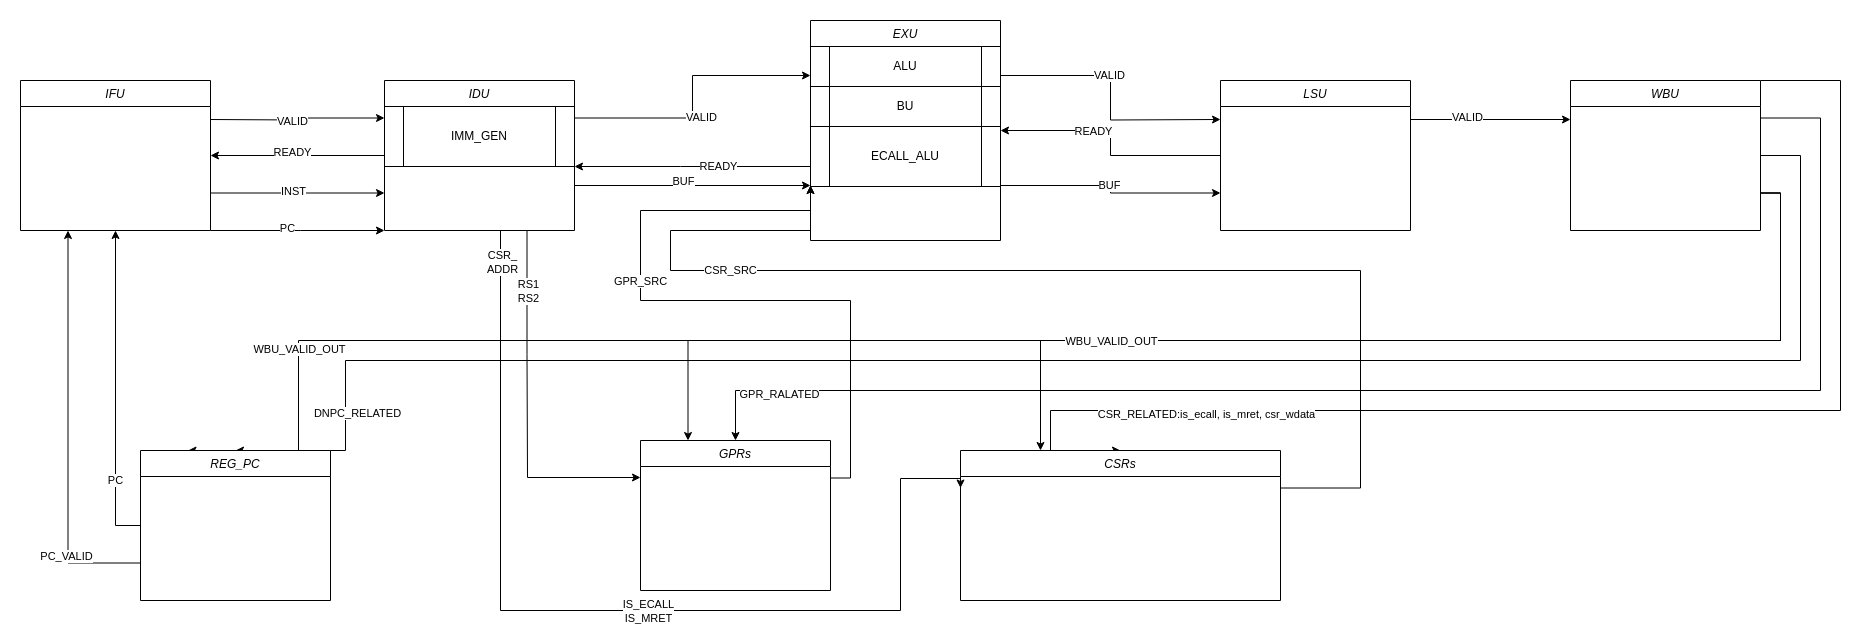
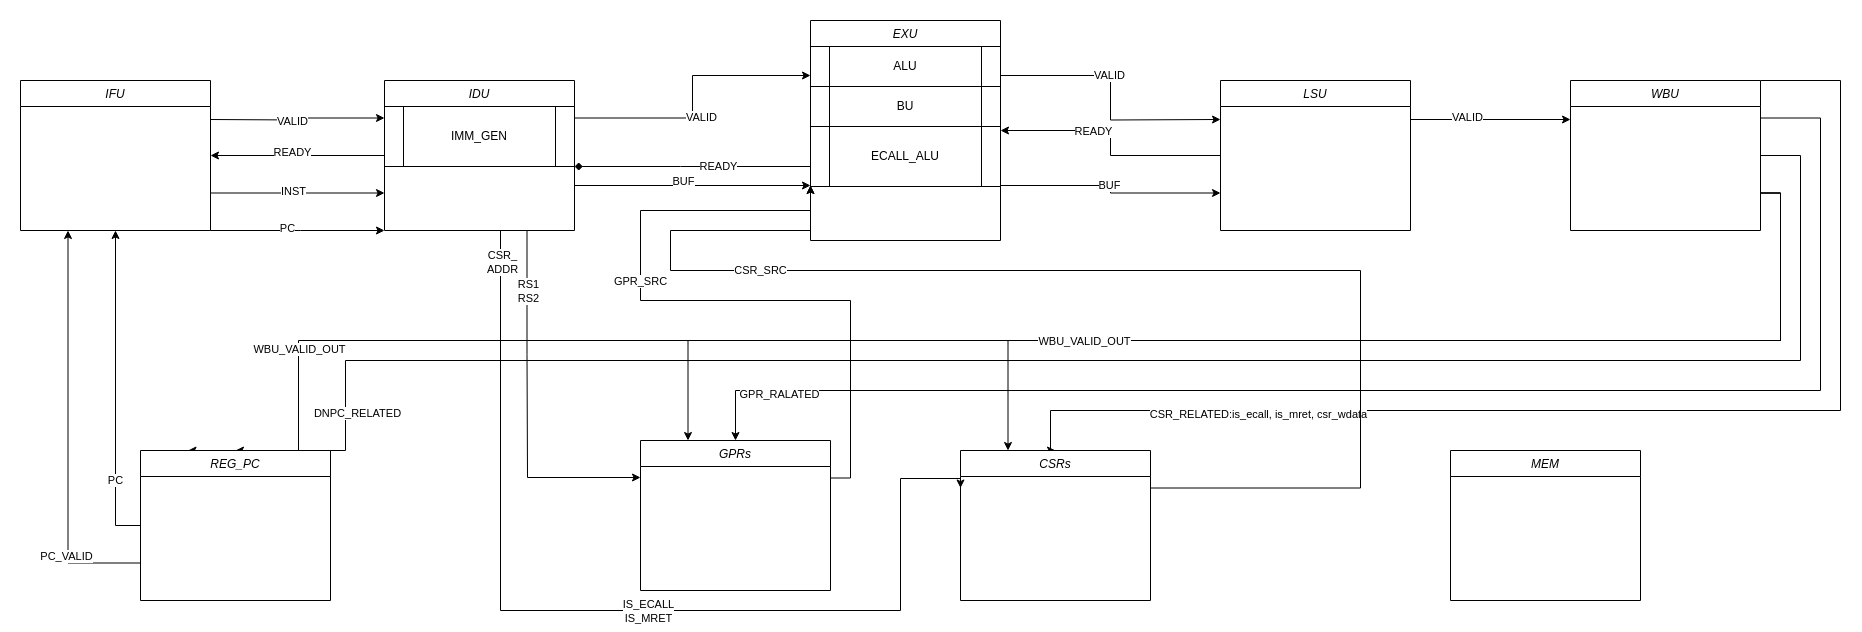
  <mxCell id="0" />
  <mxCell id="1" parent="0" />
  <mxCell id="2" style="edgeStyle=orthogonalEdgeStyle;rounded=0;orthogonalLoop=1;jettySize=auto;html=1;exitX=1;exitY=0.75;exitDx=0;exitDy=0;entryX=0;entryY=0.75;entryDx=0;entryDy=0;" parent="1" source="6" target="38" edge="1"><mxGeometry relative="1" as="geometry" /></mxCell>
  <mxCell id="3" value="INST" style="edgeLabel;html=1;align=center;verticalAlign=middle;resizable=0;points=[];" parent="2" vertex="1" connectable="0"><mxGeometry x="-0.061" y="2" relative="1" as="geometry"><mxPoint as="offset" /></mxGeometry></mxCell>
  <mxCell id="4" style="edgeStyle=orthogonalEdgeStyle;rounded=0;orthogonalLoop=1;jettySize=auto;html=1;exitX=1;exitY=1;exitDx=0;exitDy=0;entryX=0;entryY=1;entryDx=0;entryDy=0;" parent="1" source="6" target="38" edge="1"><mxGeometry relative="1" as="geometry"><Array as="points"><mxPoint x="300" y="230" /><mxPoint x="300" y="230" /></Array></mxGeometry></mxCell>
  <mxCell id="5" value="PC" style="edgeLabel;html=1;align=center;verticalAlign=middle;resizable=0;points=[];" parent="4" vertex="1" connectable="0"><mxGeometry x="-0.121" y="3" relative="1" as="geometry"><mxPoint as="offset" /></mxGeometry></mxCell>
  <mxCell id="6" value="IFU" style="swimlane;fontStyle=2;align=center;verticalAlign=top;childLayout=stackLayout;horizontal=1;startSize=26;horizontalStack=0;resizeParent=1;resizeLast=0;collapsible=1;marginBottom=0;rounded=0;shadow=0;strokeWidth=1;" parent="1" vertex="1"><mxGeometry x="20" y="80" width="190" height="150" as="geometry"><mxRectangle x="230" y="140" width="160" height="26" as="alternateBounds" /></mxGeometry></mxCell>
  <mxCell id="7" style="edgeStyle=orthogonalEdgeStyle;rounded=0;orthogonalLoop=1;jettySize=auto;html=1;exitX=1;exitY=0.5;exitDx=0;exitDy=0;entryX=0.5;entryY=0;entryDx=0;entryDy=0;" parent="1" source="18" target="51" edge="1"><mxGeometry relative="1" as="geometry"><Array as="points"><mxPoint x="1800" y="155" /><mxPoint x="1800" y="360" /><mxPoint x="345" y="360" /></Array></mxGeometry></mxCell>
  <mxCell id="8" value="DNPC_RELATED" style="edgeLabel;html=1;align=center;verticalAlign=middle;resizable=0;points=[];" parent="7" vertex="1" connectable="0"><mxGeometry x="0.942" y="-1" relative="1" as="geometry"><mxPoint x="66" y="-37" as="offset" /></mxGeometry></mxCell>
  <mxCell id="9" style="edgeStyle=orthogonalEdgeStyle;rounded=0;orthogonalLoop=1;jettySize=auto;html=1;exitX=1;exitY=0.25;exitDx=0;exitDy=0;entryX=0.5;entryY=0;entryDx=0;entryDy=0;" parent="1" source="18" target="46" edge="1"><mxGeometry relative="1" as="geometry"><Array as="points"><mxPoint x="1820" y="117" /><mxPoint x="1820" y="390" /><mxPoint x="735" y="390" /></Array></mxGeometry></mxCell>
  <mxCell id="10" value="GPR_RALATED" style="edgeLabel;html=1;align=center;verticalAlign=middle;resizable=0;points=[];" parent="9" vertex="1" connectable="0"><mxGeometry x="0.86" y="3" relative="1" as="geometry"><mxPoint x="-9" as="offset" /></mxGeometry></mxCell>
  <mxCell id="11" style="edgeStyle=orthogonalEdgeStyle;rounded=0;orthogonalLoop=1;jettySize=auto;html=1;exitX=1;exitY=0;exitDx=0;exitDy=0;entryX=0.5;entryY=0;entryDx=0;entryDy=0;" parent="1" source="18" target="58" edge="1"><mxGeometry relative="1" as="geometry"><Array as="points"><mxPoint x="1840" y="80" /><mxPoint x="1840" y="410" /><mxPoint x="1050" y="410" /><mxPoint x="1050" y="450" /></Array></mxGeometry></mxCell>
  <mxCell id="12" value="CSR_RELATED:is_ecall, is_mret, csr_wdata" style="edgeLabel;html=1;align=center;verticalAlign=middle;resizable=0;points=[];" parent="11" vertex="1" connectable="0"><mxGeometry x="0.594" y="3" relative="1" as="geometry"><mxPoint x="-1" as="offset" /></mxGeometry></mxCell>
  <mxCell id="13" style="edgeStyle=orthogonalEdgeStyle;rounded=0;orthogonalLoop=1;jettySize=auto;html=1;exitX=1;exitY=0.75;exitDx=0;exitDy=0;entryX=0.25;entryY=0;entryDx=0;entryDy=0;" parent="1" source="18" target="51" edge="1"><mxGeometry relative="1" as="geometry"><mxPoint x="1750" y="310" as="targetPoint" /><Array as="points"><mxPoint x="1780" y="193" /><mxPoint x="1780" y="340" /><mxPoint x="298" y="340" /></Array></mxGeometry></mxCell>
  <mxCell id="14" value="WBU_VALID_OUT" style="edgeLabel;html=1;align=center;verticalAlign=middle;resizable=0;points=[];" parent="13" vertex="1" connectable="0"><mxGeometry x="0.773" relative="1" as="geometry"><mxPoint as="offset" /></mxGeometry></mxCell>
  <mxCell id="15" style="edgeStyle=orthogonalEdgeStyle;rounded=0;orthogonalLoop=1;jettySize=auto;html=1;exitX=1;exitY=0.75;exitDx=0;exitDy=0;entryX=0.25;entryY=0;entryDx=0;entryDy=0;" parent="1" source="18" target="46" edge="1"><mxGeometry relative="1" as="geometry"><Array as="points"><mxPoint x="1780" y="193" /><mxPoint x="1780" y="340" /><mxPoint x="687" y="340" /></Array></mxGeometry></mxCell>
  <mxCell id="16" style="edgeStyle=orthogonalEdgeStyle;rounded=0;orthogonalLoop=1;jettySize=auto;html=1;exitX=1;exitY=0.75;exitDx=0;exitDy=0;entryX=0.25;entryY=0;entryDx=0;entryDy=0;" parent="1" source="18" target="58" edge="1"><mxGeometry relative="1" as="geometry" /></mxCell>
  <mxCell id="17" value="WBU_VALID_OUT" style="edgeLabel;html=1;align=center;verticalAlign=middle;resizable=0;points=[];" parent="16" vertex="1" connectable="0"><mxGeometry x="0.644" relative="1" as="geometry"><mxPoint x="-1" as="offset" /></mxGeometry></mxCell>
  <mxCell id="18" value="WBU" style="swimlane;fontStyle=2;align=center;verticalAlign=top;childLayout=stackLayout;horizontal=1;startSize=26;horizontalStack=0;resizeParent=1;resizeLast=0;collapsible=1;marginBottom=0;rounded=0;shadow=0;strokeWidth=1;" parent="1" vertex="1"><mxGeometry x="1570" y="80" width="190" height="150" as="geometry"><mxRectangle x="230" y="140" width="160" height="26" as="alternateBounds" /></mxGeometry></mxCell>
  <mxCell id="19" style="edgeStyle=orthogonalEdgeStyle;rounded=0;orthogonalLoop=1;jettySize=auto;html=1;exitX=1;exitY=0.25;exitDx=0;exitDy=0;entryX=0;entryY=0.5;entryDx=0;entryDy=0;" parent="1" source="23" edge="1"><mxGeometry relative="1" as="geometry"><mxPoint x="1220" y="119" as="targetPoint" /></mxGeometry></mxCell>
  <mxCell id="20" value="VALID" style="edgeLabel;html=1;align=center;verticalAlign=middle;resizable=0;points=[];" parent="19" vertex="1" connectable="0"><mxGeometry x="-0.182" y="1" relative="1" as="geometry"><mxPoint as="offset" /></mxGeometry></mxCell>
  <mxCell id="21" style="edgeStyle=orthogonalEdgeStyle;rounded=0;orthogonalLoop=1;jettySize=auto;html=1;exitX=1;exitY=0.75;exitDx=0;exitDy=0;entryX=0;entryY=0.75;entryDx=0;entryDy=0;" parent="1" source="23" target="42" edge="1"><mxGeometry relative="1" as="geometry" /></mxCell>
  <mxCell id="22" value="BUF" style="edgeLabel;html=1;align=center;verticalAlign=middle;resizable=0;points=[];" parent="21" vertex="1" connectable="0"><mxGeometry x="-0.053" y="1" relative="1" as="geometry"><mxPoint as="offset" /></mxGeometry></mxCell>
  <mxCell id="23" value="EXU" style="swimlane;fontStyle=2;align=center;verticalAlign=top;childLayout=stackLayout;horizontal=1;startSize=26;horizontalStack=0;resizeParent=1;resizeLast=0;collapsible=1;marginBottom=0;rounded=0;shadow=0;strokeWidth=1;" parent="1" vertex="1"><mxGeometry x="810" y="20" width="190" height="220" as="geometry"><mxRectangle x="230" y="140" width="160" height="26" as="alternateBounds" /></mxGeometry></mxCell>
  <mxCell id="24" value="ALU" style="shape=process;whiteSpace=wrap;html=1;backgroundOutline=1;" parent="23" vertex="1"><mxGeometry y="26" width="190" height="40" as="geometry" /></mxCell>
  <mxCell id="25" value="BU" style="shape=process;whiteSpace=wrap;html=1;backgroundOutline=1;" parent="23" vertex="1"><mxGeometry y="66" width="190" height="40" as="geometry" /></mxCell>
  <mxCell id="26" value="ECALL_ALU" style="shape=process;whiteSpace=wrap;html=1;backgroundOutline=1;" parent="23" vertex="1"><mxGeometry y="106" width="190" height="60" as="geometry" /></mxCell>
  <mxCell id="27" style="edgeStyle=orthogonalEdgeStyle;rounded=0;orthogonalLoop=1;jettySize=auto;html=1;exitX=1;exitY=0.25;exitDx=0;exitDy=0;entryX=0;entryY=0.25;entryDx=0;entryDy=0;" parent="1" source="38" target="23" edge="1"><mxGeometry relative="1" as="geometry"><mxPoint x="650" y="139" as="targetPoint" /></mxGeometry></mxCell>
  <mxCell id="28" value="VALID" style="edgeLabel;html=1;align=center;verticalAlign=middle;resizable=0;points=[];" parent="27" vertex="1" connectable="0"><mxGeometry x="-0.28" y="-2" relative="1" as="geometry"><mxPoint x="26" y="-3" as="offset" /></mxGeometry></mxCell>
  <mxCell id="29" style="edgeStyle=orthogonalEdgeStyle;rounded=0;orthogonalLoop=1;jettySize=auto;html=1;exitX=1;exitY=0.75;exitDx=0;exitDy=0;entryX=0;entryY=0.75;entryDx=0;entryDy=0;" parent="1" source="38" target="23" edge="1"><mxGeometry relative="1" as="geometry"><mxPoint x="780" y="200" as="targetPoint" /><Array as="points"><mxPoint x="574" y="185" /></Array></mxGeometry></mxCell>
  <mxCell id="30" value="BUF" style="edgeLabel;html=1;align=center;verticalAlign=middle;resizable=0;points=[];" parent="29" vertex="1" connectable="0"><mxGeometry x="-0.049" y="5" relative="1" as="geometry"><mxPoint as="offset" /></mxGeometry></mxCell>
  <mxCell id="31" style="edgeStyle=orthogonalEdgeStyle;rounded=0;orthogonalLoop=1;jettySize=auto;html=1;exitX=0.75;exitY=1;exitDx=0;exitDy=0;entryX=0;entryY=0.5;entryDx=0;entryDy=0;" parent="1" source="38" edge="1"><mxGeometry relative="1" as="geometry"><mxPoint x="640" y="477" as="targetPoint" /><Array as="points"><mxPoint x="527" y="354" /><mxPoint x="527" y="477" /></Array></mxGeometry></mxCell>
  <mxCell id="32" value="RS1&lt;br&gt;RS2" style="edgeLabel;html=1;align=center;verticalAlign=middle;resizable=0;points=[];" parent="31" vertex="1" connectable="0"><mxGeometry x="-0.716" y="1" relative="1" as="geometry"><mxPoint y="9" as="offset" /></mxGeometry></mxCell>
  <mxCell id="33" style="edgeStyle=orthogonalEdgeStyle;rounded=0;orthogonalLoop=1;jettySize=auto;html=1;exitX=0.5;exitY=1;exitDx=0;exitDy=0;entryX=0;entryY=0.25;entryDx=0;entryDy=0;" parent="1" source="38" target="58" edge="1"><mxGeometry relative="1" as="geometry"><mxPoint x="970" y="610" as="targetPoint" /><Array as="points"><mxPoint x="500" y="230" /><mxPoint x="500" y="610" /><mxPoint x="900" y="610" /><mxPoint x="900" y="478" /><mxPoint x="960" y="478" /></Array></mxGeometry></mxCell>
  <mxCell id="34" value="CSR_&lt;br&gt;ADDR" style="edgeLabel;html=1;align=center;verticalAlign=middle;resizable=0;points=[];" parent="33" vertex="1" connectable="0"><mxGeometry x="-0.891" y="1" relative="1" as="geometry"><mxPoint y="-3" as="offset" /></mxGeometry></mxCell>
  <mxCell id="35" value="IS_ECALL&lt;div&gt;IS_MRET&lt;/div&gt;" style="edgeLabel;html=1;align=center;verticalAlign=middle;resizable=0;points=[];" vertex="1" connectable="0" parent="33"><mxGeometry x="0.093" relative="1" as="geometry"><mxPoint as="offset" /></mxGeometry></mxCell>
  <mxCell id="36" style="edgeStyle=orthogonalEdgeStyle;rounded=0;orthogonalLoop=1;jettySize=auto;html=1;exitX=0;exitY=0.5;exitDx=0;exitDy=0;entryX=1;entryY=0.5;entryDx=0;entryDy=0;" parent="1" source="38" target="6" edge="1"><mxGeometry relative="1" as="geometry" /></mxCell>
  <mxCell id="37" value="READY" style="edgeLabel;html=1;align=center;verticalAlign=middle;resizable=0;points=[];" parent="36" vertex="1" connectable="0"><mxGeometry x="0.067" y="-4" relative="1" as="geometry"><mxPoint as="offset" /></mxGeometry></mxCell>
  <mxCell id="38" value="IDU" style="swimlane;fontStyle=2;align=center;verticalAlign=top;childLayout=stackLayout;horizontal=1;startSize=26;horizontalStack=0;resizeParent=1;resizeLast=0;collapsible=1;marginBottom=0;rounded=0;shadow=0;strokeWidth=1;" parent="1" vertex="1"><mxGeometry x="384" y="80" width="190" height="150" as="geometry"><mxRectangle x="230" y="140" width="160" height="26" as="alternateBounds" /></mxGeometry></mxCell>
  <mxCell id="39" value="IMM_GEN" style="shape=process;whiteSpace=wrap;html=1;backgroundOutline=1;" parent="38" vertex="1"><mxGeometry y="26" width="190" height="60" as="geometry" /></mxCell>
  <mxCell id="40" style="edgeStyle=orthogonalEdgeStyle;rounded=0;orthogonalLoop=1;jettySize=auto;html=1;exitX=0;exitY=0.5;exitDx=0;exitDy=0;entryX=1;entryY=0.5;entryDx=0;entryDy=0;" parent="1" source="42" target="23" edge="1"><mxGeometry relative="1" as="geometry" /></mxCell>
  <mxCell id="41" value="READY" style="edgeLabel;html=1;align=center;verticalAlign=middle;resizable=0;points=[];" parent="40" vertex="1" connectable="0"><mxGeometry x="0.354" relative="1" as="geometry"><mxPoint x="13" as="offset" /></mxGeometry></mxCell>
  <mxCell id="42" value="LSU" style="swimlane;fontStyle=2;align=center;verticalAlign=top;childLayout=stackLayout;horizontal=1;startSize=26;horizontalStack=0;resizeParent=1;resizeLast=0;collapsible=1;marginBottom=0;rounded=0;shadow=0;strokeWidth=1;" parent="1" vertex="1"><mxGeometry x="1220" y="80" width="190" height="150" as="geometry"><mxRectangle x="230" y="140" width="160" height="26" as="alternateBounds" /></mxGeometry></mxCell>
+ <mxCell id="43" value="MEM" style="swimlane;fontStyle=2;align=center;verticalAlign=top;childLayout=stackLayout;horizontal=1;startSize=26;horizontalStack=0;resizeParent=1;resizeLast=0;collapsible=1;marginBottom=0;rounded=0;shadow=0;strokeWidth=1;" parent="1" vertex="1"><mxGeometry x="1450" y="450" width="190" height="150" as="geometry"><mxRectangle x="230" y="140" width="160" height="26" as="alternateBounds" /></mxGeometry></mxCell>
  <mxCell id="44" style="edgeStyle=orthogonalEdgeStyle;rounded=0;orthogonalLoop=1;jettySize=auto;html=1;exitX=1;exitY=0.25;exitDx=0;exitDy=0;entryX=0;entryY=0.75;entryDx=0;entryDy=0;" parent="1" source="46" target="23" edge="1"><mxGeometry relative="1" as="geometry"><Array as="points"><mxPoint x="850" y="478" /><mxPoint x="850" y="300" /><mxPoint x="640" y="300" /><mxPoint x="640" y="210" /><mxPoint x="810" y="210" /></Array></mxGeometry></mxCell>
  <mxCell id="45" value="GPR_SRC" style="edgeLabel;html=1;align=center;verticalAlign=middle;resizable=0;points=[];" parent="44" vertex="1" connectable="0"><mxGeometry x="0.233" y="1" relative="1" as="geometry"><mxPoint as="offset" /></mxGeometry></mxCell>
  <mxCell id="46" value="GPRs" style="swimlane;fontStyle=2;align=center;verticalAlign=top;childLayout=stackLayout;horizontal=1;startSize=26;horizontalStack=0;resizeParent=1;resizeLast=0;collapsible=1;marginBottom=0;rounded=0;shadow=0;strokeWidth=1;" parent="1" vertex="1"><mxGeometry x="640" y="440" width="190" height="150" as="geometry"><mxRectangle x="230" y="140" width="160" height="26" as="alternateBounds" /></mxGeometry></mxCell>
  <mxCell id="47" style="edgeStyle=orthogonalEdgeStyle;rounded=0;orthogonalLoop=1;jettySize=auto;html=1;exitX=0;exitY=0.5;exitDx=0;exitDy=0;entryX=0.5;entryY=1;entryDx=0;entryDy=0;" parent="1" source="51" target="6" edge="1"><mxGeometry relative="1" as="geometry" /></mxCell>
  <mxCell id="48" value="PC" style="edgeLabel;html=1;align=center;verticalAlign=middle;resizable=0;points=[];" parent="47" vertex="1" connectable="0"><mxGeometry x="-0.558" y="1" relative="1" as="geometry"><mxPoint as="offset" /></mxGeometry></mxCell>
  <mxCell id="49" style="edgeStyle=orthogonalEdgeStyle;rounded=0;orthogonalLoop=1;jettySize=auto;html=1;exitX=0;exitY=0.75;exitDx=0;exitDy=0;entryX=0.25;entryY=1;entryDx=0;entryDy=0;" parent="1" source="51" target="6" edge="1"><mxGeometry relative="1" as="geometry" /></mxCell>
  <mxCell id="50" value="PC_VALID" style="edgeLabel;html=1;align=center;verticalAlign=middle;resizable=0;points=[];" parent="49" vertex="1" connectable="0"><mxGeometry x="-0.604" y="2" relative="1" as="geometry"><mxPoint as="offset" /></mxGeometry></mxCell>
  <mxCell id="51" value="REG_PC" style="swimlane;fontStyle=2;align=center;verticalAlign=top;childLayout=stackLayout;horizontal=1;startSize=26;horizontalStack=0;resizeParent=1;resizeLast=0;collapsible=1;marginBottom=0;rounded=0;shadow=0;strokeWidth=1;" parent="1" vertex="1"><mxGeometry x="140" y="450" width="190" height="150" as="geometry"><mxRectangle x="230" y="140" width="160" height="26" as="alternateBounds" /></mxGeometry></mxCell>
  <mxCell id="52" style="edgeStyle=orthogonalEdgeStyle;rounded=0;orthogonalLoop=1;jettySize=auto;html=1;exitX=1;exitY=0.5;exitDx=0;exitDy=0;entryX=0;entryY=0.5;entryDx=0;entryDy=0;" parent="1" edge="1"><mxGeometry relative="1" as="geometry"><mxPoint x="1410" y="119" as="sourcePoint" /><mxPoint x="1570" y="119" as="targetPoint" /></mxGeometry></mxCell>
  <mxCell id="53" value="VALID" style="edgeLabel;html=1;align=center;verticalAlign=middle;resizable=0;points=[];" parent="52" vertex="1" connectable="0"><mxGeometry x="-0.301" y="3" relative="1" as="geometry"><mxPoint as="offset" /></mxGeometry></mxCell>
- <mxCell id="54" style="edgeStyle=orthogonalEdgeStyle;rounded=0;orthogonalLoop=1;jettySize=auto;html=1;exitX=0;exitY=0.5;exitDx=0;exitDy=0;entryX=1;entryY=1;entryDx=0;entryDy=0;" parent="1" source="25" target="39" edge="1"><mxGeometry relative="1" as="geometry"><Array as="points"><mxPoint x="680" y="166" /><mxPoint x="680" y="166" /></Array></mxGeometry></mxCell>
+ <mxCell id="54" style="edgeStyle=orthogonalEdgeStyle;rounded=0;orthogonalLoop=1;jettySize=auto;html=1;exitX=0;exitY=0.5;exitDx=0;exitDy=0;entryX=1;entryY=1;entryDx=0;entryDy=0;endArrow=diamond;" parent="1" source="25" target="39" edge="1"><mxGeometry relative="1" as="geometry"><Array as="points"><mxPoint x="680" y="166" /><mxPoint x="680" y="166" /></Array></mxGeometry></mxCell>
  <mxCell id="55" value="READY" style="edgeLabel;html=1;align=center;verticalAlign=middle;resizable=0;points=[];" parent="54" vertex="1" connectable="0"><mxGeometry x="0.36" y="-4" relative="1" as="geometry"><mxPoint x="48" y="3" as="offset" /></mxGeometry></mxCell>
  <mxCell id="56" style="edgeStyle=orthogonalEdgeStyle;rounded=0;orthogonalLoop=1;jettySize=auto;html=1;exitX=1;exitY=0.25;exitDx=0;exitDy=0;entryX=0;entryY=0.75;entryDx=0;entryDy=0;" parent="1" source="58" target="23" edge="1"><mxGeometry relative="1" as="geometry"><Array as="points"><mxPoint x="1360" y="488" /><mxPoint x="1360" y="270" /><mxPoint x="670" y="270" /><mxPoint x="670" y="230" /><mxPoint x="810" y="230" /></Array></mxGeometry></mxCell>
  <mxCell id="57" value="CSR_SRC" style="edgeLabel;html=1;align=center;verticalAlign=middle;resizable=0;points=[];" parent="56" vertex="1" connectable="0"><mxGeometry x="0.531" y="-1" relative="1" as="geometry"><mxPoint as="offset" /></mxGeometry></mxCell>
- <mxCell id="58" value="CSRs" style="swimlane;fontStyle=2;align=center;verticalAlign=top;childLayout=stackLayout;horizontal=1;startSize=26;horizontalStack=0;resizeParent=1;resizeLast=0;collapsible=1;marginBottom=0;rounded=0;shadow=0;strokeWidth=1;" parent="1" vertex="1"><mxGeometry x="960" y="450" width="320" height="150" as="geometry"><mxRectangle x="230" y="140" width="160" height="26" as="alternateBounds" /></mxGeometry></mxCell>
+ <mxCell id="58" value="CSRs" style="swimlane;fontStyle=2;align=center;verticalAlign=top;childLayout=stackLayout;horizontal=1;startSize=26;horizontalStack=0;resizeParent=1;resizeLast=0;collapsible=1;marginBottom=0;rounded=0;shadow=0;strokeWidth=1;" parent="1" vertex="1"><mxGeometry x="960" y="450" width="190" height="150" as="geometry"><mxRectangle x="230" y="140" width="160" height="26" as="alternateBounds" /></mxGeometry></mxCell>
  <mxCell id="59" style="edgeStyle=orthogonalEdgeStyle;rounded=0;orthogonalLoop=1;jettySize=auto;html=1;exitX=1;exitY=0.5;exitDx=0;exitDy=0;entryX=0;entryY=0.25;entryDx=0;entryDy=0;" parent="1" target="38" edge="1"><mxGeometry relative="1" as="geometry"><mxPoint x="210" y="119" as="sourcePoint" /></mxGeometry></mxCell>
  <mxCell id="60" value="VALID" style="edgeLabel;html=1;align=center;verticalAlign=middle;resizable=0;points=[];" parent="59" vertex="1" connectable="0"><mxGeometry x="-0.066" y="-1" relative="1" as="geometry"><mxPoint as="offset" /></mxGeometry></mxCell>
